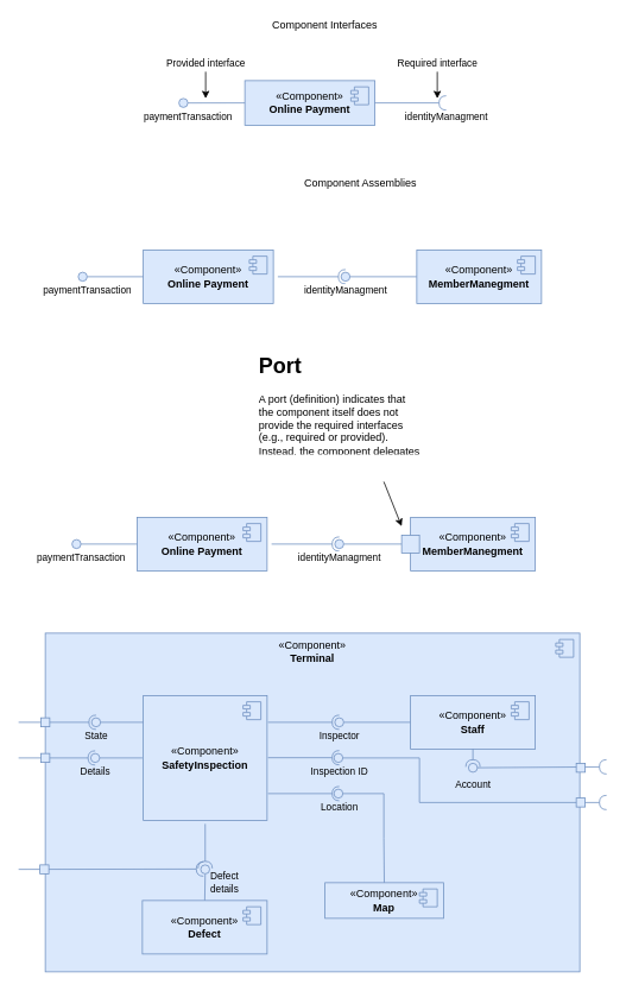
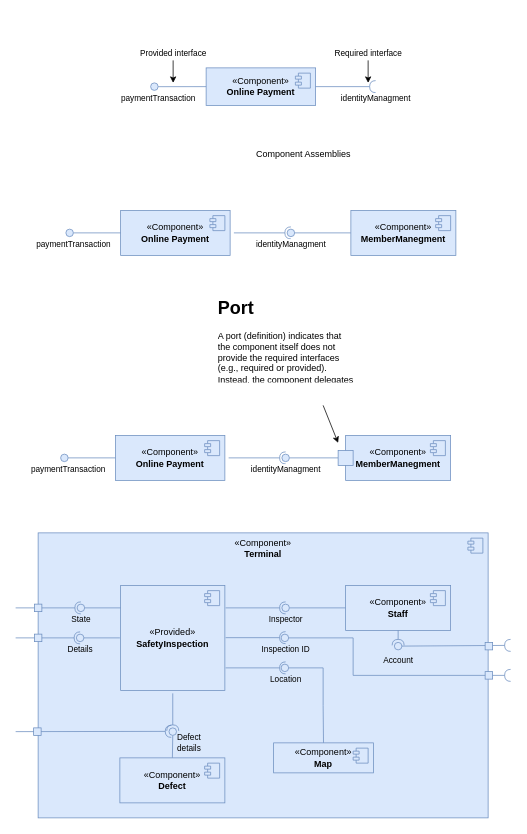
  <mxCell id="0" />
  <mxCell id="1" parent="0" />
  <mxCell id="2" value="«Component»&lt;br&gt;&lt;b&gt;Terminal&lt;/b&gt;" style="html=1;dropTarget=0;whiteSpace=wrap;fillColor=#dae8fc;strokeColor=#6c8ebf;verticalAlign=top;" vertex="1" parent="1"><mxGeometry x="50" y="710" width="600" height="380" as="geometry" /></mxCell>
  <mxCell id="3" value="" style="shape=module;jettyWidth=8;jettyHeight=4;fillColor=#dae8fc;strokeColor=#6c8ebf;" vertex="1" parent="2"><mxGeometry x="1" width="20" height="20" relative="1" as="geometry"><mxPoint x="-27" y="7" as="offset" /></mxGeometry></mxCell>
- <mxCell id="4" value="&lt;div&gt;Component Interfaces&lt;/div&gt;&lt;div&gt;&lt;br&gt;&lt;/div&gt;" style="text;html=1;align=center;verticalAlign=middle;whiteSpace=wrap;rounded=0;" vertex="1" parent="1"><mxGeometry x="289" y="20" width="150" height="30" as="geometry" /></mxCell>
  <mxCell id="5" value="«Component»&lt;br&gt;&lt;b&gt;Online Payment&lt;/b&gt;" style="html=1;dropTarget=0;whiteSpace=wrap;fillColor=#dae8fc;strokeColor=#6c8ebf;" vertex="1" parent="1"><mxGeometry x="274" y="90" width="146" height="50" as="geometry" /></mxCell>
  <mxCell id="6" value="" style="shape=module;jettyWidth=8;jettyHeight=4;fillColor=#dae8fc;strokeColor=#6c8ebf;" vertex="1" parent="5"><mxGeometry x="1" width="20" height="20" relative="1" as="geometry"><mxPoint x="-27" y="7" as="offset" /></mxGeometry></mxCell>
  <mxCell id="7" value="paymentTransaction" style="rounded=0;orthogonalLoop=1;jettySize=auto;html=1;endArrow=none;endFill=0;sketch=0;sourcePerimeterSpacing=0;targetPerimeterSpacing=0;entryX=0;entryY=0.5;entryDx=0;entryDy=0;fillColor=#dae8fc;strokeColor=#6c8ebf;" edge="1" parent="1" source="8" target="5"><mxGeometry x="-1" y="-15" relative="1" as="geometry"><mxPoint x="210" y="135" as="sourcePoint" /><mxPoint x="264" y="122.5" as="targetPoint" /><mxPoint as="offset" /></mxGeometry></mxCell>
  <mxCell id="8" value="" style="ellipse;whiteSpace=wrap;html=1;align=center;aspect=fixed;resizable=0;points=[];outlineConnect=0;sketch=0;fillColor=#dae8fc;strokeColor=#6c8ebf;" vertex="1" parent="1"><mxGeometry x="200" y="110" width="10" height="10" as="geometry" /></mxCell>
  <mxCell id="9" value="identityManagment" style="rounded=0;orthogonalLoop=1;jettySize=auto;html=1;endArrow=halfCircle;endFill=0;endSize=6;strokeWidth=1;sketch=0;exitX=1;exitY=0.5;exitDx=0;exitDy=0;fillColor=#dae8fc;strokeColor=#6c8ebf;" edge="1" parent="1" source="5"><mxGeometry x="1" y="-15" relative="1" as="geometry"><mxPoint x="470" y="134.83" as="sourcePoint" /><mxPoint x="500" y="115" as="targetPoint" /><mxPoint as="offset" /></mxGeometry></mxCell>
  <mxCell id="10" value="Provided interface" style="endArrow=classic;html=1;rounded=0;" edge="1" parent="1"><mxGeometry x="-1" y="-10" width="50" height="50" relative="1" as="geometry"><mxPoint x="230" y="80" as="sourcePoint" /><mxPoint x="230" y="110" as="targetPoint" /><mxPoint x="10" y="-10" as="offset" /></mxGeometry></mxCell>
  <mxCell id="11" value="Required interface" style="endArrow=classic;html=1;rounded=0;" edge="1" parent="1"><mxGeometry x="-1" y="-10" width="50" height="50" relative="1" as="geometry"><mxPoint x="490" y="80" as="sourcePoint" /><mxPoint x="490" y="110" as="targetPoint" /><mxPoint x="10" y="-10" as="offset" /></mxGeometry></mxCell>
  <mxCell id="12" value="«Component»&lt;br&gt;&lt;b&gt;Online Payment&lt;/b&gt;" style="html=1;dropTarget=0;whiteSpace=wrap;fillColor=#dae8fc;strokeColor=#6c8ebf;" vertex="1" parent="1"><mxGeometry x="160" y="280" width="146" height="60" as="geometry" /></mxCell>
  <mxCell id="13" value="" style="shape=module;jettyWidth=8;jettyHeight=4;fillColor=#dae8fc;strokeColor=#6c8ebf;" vertex="1" parent="12"><mxGeometry x="1" width="20" height="20" relative="1" as="geometry"><mxPoint x="-27" y="7" as="offset" /></mxGeometry></mxCell>
  <mxCell id="14" value="paymentTransaction" style="rounded=0;orthogonalLoop=1;jettySize=auto;html=1;endArrow=none;endFill=0;sketch=0;sourcePerimeterSpacing=0;targetPerimeterSpacing=0;entryX=0;entryY=0.5;entryDx=0;entryDy=0;fillColor=#dae8fc;strokeColor=#6c8ebf;" edge="1" parent="1" source="15" target="12"><mxGeometry x="-1" y="-15" relative="1" as="geometry"><mxPoint x="96" y="325" as="sourcePoint" /><mxPoint x="150" y="312.5" as="targetPoint" /><mxPoint as="offset" /></mxGeometry></mxCell>
  <mxCell id="15" value="" style="ellipse;whiteSpace=wrap;html=1;align=center;aspect=fixed;resizable=0;points=[];outlineConnect=0;sketch=0;fillColor=#dae8fc;strokeColor=#6c8ebf;" vertex="1" parent="1"><mxGeometry x="87" y="305" width="10" height="10" as="geometry" /></mxCell>
  <mxCell id="16" value="identityManagment" style="rounded=0;orthogonalLoop=1;jettySize=auto;html=1;endArrow=halfCircle;endFill=0;endSize=6;strokeWidth=1;sketch=0;exitX=1;exitY=0.5;exitDx=0;exitDy=0;fillColor=#dae8fc;strokeColor=#6c8ebf;" edge="1" parent="1"><mxGeometry x="1" y="-15" relative="1" as="geometry"><mxPoint x="311" y="310" as="sourcePoint" /><mxPoint x="387" y="310" as="targetPoint" /><mxPoint as="offset" /></mxGeometry></mxCell>
  <mxCell id="17" value="" style="rounded=0;orthogonalLoop=1;jettySize=auto;html=1;endArrow=none;endFill=0;sketch=0;sourcePerimeterSpacing=0;targetPerimeterSpacing=0;fillColor=#dae8fc;strokeColor=#6c8ebf;entryX=0;entryY=0.5;entryDx=0;entryDy=0;" edge="1" parent="1" source="18" target="19"><mxGeometry x="-1" y="-35" relative="1" as="geometry"><mxPoint x="397" y="304.66" as="sourcePoint" /><mxPoint x="467" y="305" as="targetPoint" /><mxPoint x="-5" as="offset" /></mxGeometry></mxCell>
  <mxCell id="18" value="" style="ellipse;whiteSpace=wrap;html=1;align=center;aspect=fixed;resizable=0;points=[];outlineConnect=0;sketch=0;fillColor=#dae8fc;strokeColor=#6c8ebf;" vertex="1" parent="1"><mxGeometry x="382" y="305" width="10" height="10" as="geometry" /></mxCell>
  <mxCell id="19" value="«Component»&lt;br&gt;&lt;b&gt;MemberManegment&lt;/b&gt;" style="html=1;dropTarget=0;whiteSpace=wrap;fillColor=#dae8fc;strokeColor=#6c8ebf;" vertex="1" parent="1"><mxGeometry x="467" y="280" width="140" height="60" as="geometry" /></mxCell>
  <mxCell id="20" value="" style="shape=module;jettyWidth=8;jettyHeight=4;fillColor=#dae8fc;strokeColor=#6c8ebf;" vertex="1" parent="19"><mxGeometry x="1" width="20" height="20" relative="1" as="geometry"><mxPoint x="-27" y="7" as="offset" /></mxGeometry></mxCell>
  <mxCell id="21" value="&lt;div&gt;&lt;div&gt;Component Assemblies&lt;/div&gt;&lt;/div&gt;" style="text;html=1;align=center;verticalAlign=middle;whiteSpace=wrap;rounded=0;" vertex="1" parent="1"><mxGeometry x="329" y="190" width="150" height="30" as="geometry" /></mxCell>
  <mxCell id="22" value="«Component»&lt;br&gt;&lt;b&gt;Online Payment&lt;/b&gt;" style="html=1;dropTarget=0;whiteSpace=wrap;fillColor=#dae8fc;strokeColor=#6c8ebf;" vertex="1" parent="1"><mxGeometry x="153" y="580" width="146" height="60" as="geometry" /></mxCell>
  <mxCell id="23" value="" style="shape=module;jettyWidth=8;jettyHeight=4;fillColor=#dae8fc;strokeColor=#6c8ebf;" vertex="1" parent="22"><mxGeometry x="1" width="20" height="20" relative="1" as="geometry"><mxPoint x="-27" y="7" as="offset" /></mxGeometry></mxCell>
  <mxCell id="24" value="paymentTransaction" style="rounded=0;orthogonalLoop=1;jettySize=auto;html=1;endArrow=none;endFill=0;sketch=0;sourcePerimeterSpacing=0;targetPerimeterSpacing=0;entryX=0;entryY=0.5;entryDx=0;entryDy=0;fillColor=#dae8fc;strokeColor=#6c8ebf;" edge="1" parent="1" source="25" target="22"><mxGeometry x="-1" y="-15" relative="1" as="geometry"><mxPoint x="89" y="625" as="sourcePoint" /><mxPoint x="143" y="612.5" as="targetPoint" /><mxPoint as="offset" /></mxGeometry></mxCell>
  <mxCell id="25" value="" style="ellipse;whiteSpace=wrap;html=1;align=center;aspect=fixed;resizable=0;points=[];outlineConnect=0;sketch=0;fillColor=#dae8fc;strokeColor=#6c8ebf;" vertex="1" parent="1"><mxGeometry x="80" y="605" width="10" height="10" as="geometry" /></mxCell>
  <mxCell id="26" value="identityManagment" style="rounded=0;orthogonalLoop=1;jettySize=auto;html=1;endArrow=halfCircle;endFill=0;endSize=6;strokeWidth=1;sketch=0;exitX=1;exitY=0.5;exitDx=0;exitDy=0;fillColor=#dae8fc;strokeColor=#6c8ebf;" edge="1" parent="1"><mxGeometry x="1" y="-15" relative="1" as="geometry"><mxPoint x="304" y="610" as="sourcePoint" /><mxPoint x="380" y="610" as="targetPoint" /><mxPoint as="offset" /></mxGeometry></mxCell>
  <mxCell id="27" value="" style="rounded=0;orthogonalLoop=1;jettySize=auto;html=1;endArrow=none;endFill=0;sketch=0;sourcePerimeterSpacing=0;targetPerimeterSpacing=0;fillColor=#dae8fc;strokeColor=#6c8ebf;entryX=0;entryY=0.5;entryDx=0;entryDy=0;" edge="1" parent="1" source="28" target="31"><mxGeometry x="-1" y="-35" relative="1" as="geometry"><mxPoint x="390" y="604.66" as="sourcePoint" /><mxPoint x="440" y="610" as="targetPoint" /><mxPoint x="-5" as="offset" /></mxGeometry></mxCell>
  <mxCell id="28" value="" style="ellipse;whiteSpace=wrap;html=1;align=center;aspect=fixed;resizable=0;points=[];outlineConnect=0;sketch=0;fillColor=#dae8fc;strokeColor=#6c8ebf;" vertex="1" parent="1"><mxGeometry x="375" y="605" width="10" height="10" as="geometry" /></mxCell>
  <mxCell id="29" value="«Component»&lt;br&gt;&lt;b&gt;MemberManegment&lt;/b&gt;" style="html=1;dropTarget=0;whiteSpace=wrap;fillColor=#dae8fc;strokeColor=#6c8ebf;" vertex="1" parent="1"><mxGeometry x="460" y="580" width="140" height="60" as="geometry" /></mxCell>
  <mxCell id="30" value="" style="shape=module;jettyWidth=8;jettyHeight=4;fillColor=#dae8fc;strokeColor=#6c8ebf;" vertex="1" parent="29"><mxGeometry x="1" width="20" height="20" relative="1" as="geometry"><mxPoint x="-27" y="7" as="offset" /></mxGeometry></mxCell>
  <mxCell id="31" value="" style="fontStyle=0;labelPosition=right;verticalLabelPosition=middle;align=left;verticalAlign=middle;spacingLeft=2;fillColor=#dae8fc;strokeColor=#6c8ebf;" vertex="1" parent="1"><mxGeometry x="450" y="600" width="20" height="20" as="geometry" /></mxCell>
  <mxCell id="32" value="" style="endArrow=classic;html=1;rounded=0;" edge="1" parent="1"><mxGeometry width="50" height="50" relative="1" as="geometry"><mxPoint x="430" y="540" as="sourcePoint" /><mxPoint x="450" y="590" as="targetPoint" /></mxGeometry></mxCell>
  <mxCell id="33" value="&lt;h1&gt;Port&lt;/h1&gt;&lt;p&gt;A port (definition) indicates that the component itself does not provide the required interfaces (e.g., required or provided). Instead, the component delegates the interface(s) to an internal class.&lt;/p&gt;" style="text;html=1;strokeColor=none;fillColor=none;spacing=5;spacingTop=-20;whiteSpace=wrap;overflow=hidden;rounded=0;" vertex="1" parent="1"><mxGeometry x="285" y="390" width="190" height="120" as="geometry" /></mxCell>
- <mxCell id="34" value="«Component»&lt;br&gt;&lt;b&gt;SafetyInspection&lt;/b&gt;" style="html=1;dropTarget=0;whiteSpace=wrap;fillColor=#dae8fc;strokeColor=#6c8ebf;" vertex="1" parent="1"><mxGeometry x="160" y="780" width="139" height="140" as="geometry" /></mxCell>
+ <mxCell id="34" value="«Provided»&lt;br&gt;&lt;b&gt;SafetyInspection&lt;/b&gt;" style="html=1;dropTarget=0;whiteSpace=wrap;fillColor=#dae8fc;strokeColor=#6c8ebf;" vertex="1" parent="1"><mxGeometry x="160" y="780" width="139" height="140" as="geometry" /></mxCell>
  <mxCell id="35" value="" style="shape=module;jettyWidth=8;jettyHeight=4;fillColor=#dae8fc;strokeColor=#6c8ebf;" vertex="1" parent="34"><mxGeometry x="1" width="20" height="20" relative="1" as="geometry"><mxPoint x="-27" y="7" as="offset" /></mxGeometry></mxCell>
  <mxCell id="36" value="Inspector" style="rounded=0;orthogonalLoop=1;jettySize=auto;html=1;endArrow=halfCircle;endFill=0;endSize=6;strokeWidth=1;sketch=0;fillColor=#dae8fc;strokeColor=#6c8ebf;labelBackgroundColor=none;" edge="1" parent="1"><mxGeometry x="1" y="-15" relative="1" as="geometry"><mxPoint x="300" y="810" as="sourcePoint" /><mxPoint x="380" y="810" as="targetPoint" /><mxPoint as="offset" /></mxGeometry></mxCell>
  <mxCell id="37" value="" style="rounded=0;orthogonalLoop=1;jettySize=auto;html=1;endArrow=none;endFill=0;sketch=0;sourcePerimeterSpacing=0;targetPerimeterSpacing=0;fillColor=#dae8fc;strokeColor=#6c8ebf;entryX=0;entryY=0.5;entryDx=0;entryDy=0;" edge="1" parent="1" source="38" target="39"><mxGeometry x="-1" y="-35" relative="1" as="geometry"><mxPoint x="390" y="804.66" as="sourcePoint" /><mxPoint x="450" y="810" as="targetPoint" /><mxPoint x="-5" as="offset" /></mxGeometry></mxCell>
  <mxCell id="38" value="" style="ellipse;whiteSpace=wrap;html=1;align=center;aspect=fixed;resizable=0;points=[];outlineConnect=0;sketch=0;fillColor=#dae8fc;strokeColor=#6c8ebf;" vertex="1" parent="1"><mxGeometry x="375" y="805" width="10" height="10" as="geometry" /></mxCell>
  <mxCell id="39" value="«Component»&lt;br&gt;&lt;b&gt;Staff&lt;/b&gt;" style="html=1;dropTarget=0;whiteSpace=wrap;fillColor=#dae8fc;strokeColor=#6c8ebf;" vertex="1" parent="1"><mxGeometry x="460" y="780" width="140" height="60" as="geometry" /></mxCell>
  <mxCell id="40" value="" style="shape=module;jettyWidth=8;jettyHeight=4;fillColor=#dae8fc;strokeColor=#6c8ebf;" vertex="1" parent="39"><mxGeometry x="1" width="20" height="20" relative="1" as="geometry"><mxPoint x="-27" y="7" as="offset" /></mxGeometry></mxCell>
  <mxCell id="41" value="" style="rounded=0;orthogonalLoop=1;jettySize=auto;html=1;endArrow=none;endFill=0;sketch=0;sourcePerimeterSpacing=0;targetPerimeterSpacing=0;fillColor=#dae8fc;strokeColor=#6c8ebf;entryX=0.5;entryY=0;entryDx=0;entryDy=0;" edge="1" parent="1" source="42" target="43"><mxGeometry x="-1" y="-35" relative="1" as="geometry"><mxPoint x="397" y="994.66" as="sourcePoint" /><mxPoint x="470" y="940" as="targetPoint" /><mxPoint x="-5" as="offset" /><Array as="points"><mxPoint x="430" y="890" /><mxPoint x="430" y="940" /></Array></mxGeometry></mxCell>
  <mxCell id="42" value="" style="ellipse;whiteSpace=wrap;html=1;align=center;aspect=fixed;resizable=0;points=[];outlineConnect=0;sketch=0;fillColor=#dae8fc;strokeColor=#6c8ebf;" vertex="1" parent="1"><mxGeometry x="374" y="885" width="10" height="10" as="geometry" /></mxCell>
  <mxCell id="43" value="«Component»&lt;br&gt;&lt;b&gt;Map&lt;/b&gt;" style="html=1;dropTarget=0;whiteSpace=wrap;fillColor=#dae8fc;strokeColor=#6c8ebf;" vertex="1" parent="1"><mxGeometry x="364" y="990" width="133" height="40" as="geometry" /></mxCell>
  <mxCell id="44" value="" style="shape=module;jettyWidth=8;jettyHeight=4;fillColor=#dae8fc;strokeColor=#6c8ebf;" vertex="1" parent="43"><mxGeometry x="1" width="20" height="20" relative="1" as="geometry"><mxPoint x="-27" y="7" as="offset" /></mxGeometry></mxCell>
  <mxCell id="45" value="Defect &lt;br&gt;details" style="rounded=0;orthogonalLoop=1;jettySize=auto;html=1;endArrow=halfCircle;endFill=0;endSize=6;strokeWidth=1;sketch=0;exitX=0.5;exitY=1;exitDx=0;exitDy=0;fillColor=#dae8fc;strokeColor=#6c8ebf;labelBackgroundColor=none;" edge="1" parent="1"><mxGeometry x="1" y="26" relative="1" as="geometry"><mxPoint x="229.5" y="924" as="sourcePoint" /><mxPoint x="229.5" y="974" as="targetPoint" /><mxPoint x="-5" y="16" as="offset" /></mxGeometry></mxCell>
  <mxCell id="46" value="" style="rounded=0;orthogonalLoop=1;jettySize=auto;html=1;endArrow=none;endFill=0;sketch=0;sourcePerimeterSpacing=0;targetPerimeterSpacing=0;fillColor=#dae8fc;strokeColor=#6c8ebf;entryX=0.5;entryY=0;entryDx=0;entryDy=0;" edge="1" parent="1" source="47" target="48"><mxGeometry x="-1" y="-35" relative="1" as="geometry"><mxPoint x="89" y="1034.66" as="sourcePoint" /><mxPoint x="149" y="1040" as="targetPoint" /><mxPoint x="-5" as="offset" /></mxGeometry></mxCell>
  <mxCell id="47" value="" style="ellipse;whiteSpace=wrap;html=1;align=center;aspect=fixed;resizable=0;points=[];outlineConnect=0;sketch=0;fillColor=#dae8fc;strokeColor=#6c8ebf;" vertex="1" parent="1"><mxGeometry x="224.5" y="970" width="10" height="10" as="geometry" /></mxCell>
  <mxCell id="48" value="«Component»&lt;br&gt;&lt;b&gt;Defect&lt;/b&gt;" style="html=1;dropTarget=0;whiteSpace=wrap;fillColor=#dae8fc;strokeColor=#6c8ebf;" vertex="1" parent="1"><mxGeometry x="159" y="1010" width="140" height="60" as="geometry" /></mxCell>
  <mxCell id="49" value="" style="shape=module;jettyWidth=8;jettyHeight=4;fillColor=#dae8fc;strokeColor=#6c8ebf;" vertex="1" parent="48"><mxGeometry x="1" width="20" height="20" relative="1" as="geometry"><mxPoint x="-27" y="7" as="offset" /></mxGeometry></mxCell>
  <mxCell id="50" value="Account" style="rounded=0;orthogonalLoop=1;jettySize=auto;html=1;endArrow=halfCircle;endFill=0;endSize=6;strokeWidth=1;sketch=0;fillColor=#dae8fc;strokeColor=#6c8ebf;exitX=0.5;exitY=1;exitDx=0;exitDy=0;labelBackgroundColor=none;" edge="1" parent="1" source="39"><mxGeometry x="1" y="-20" relative="1" as="geometry"><mxPoint x="514" y="870" as="sourcePoint" /><mxPoint x="530" y="860" as="targetPoint" /><mxPoint x="20" y="20" as="offset" /></mxGeometry></mxCell>
  <mxCell id="51" value="" style="rounded=0;orthogonalLoop=1;jettySize=auto;html=1;endArrow=none;endFill=0;sketch=0;sourcePerimeterSpacing=0;targetPerimeterSpacing=0;fillColor=#dae8fc;strokeColor=#6c8ebf;startArrow=halfCircle;startFill=0;" edge="1" parent="1" target="52"><mxGeometry relative="1" as="geometry"><mxPoint x="680" y="860" as="sourcePoint" /></mxGeometry></mxCell>
  <mxCell id="52" value="" style="ellipse;whiteSpace=wrap;html=1;align=center;aspect=fixed;resizable=0;points=[];outlineConnect=0;sketch=0;fillColor=#dae8fc;strokeColor=#6c8ebf;" vertex="1" parent="1"><mxGeometry x="525" y="856" width="10" height="10" as="geometry" /></mxCell>
  <mxCell id="53" value="Inspection ID" style="rounded=0;orthogonalLoop=1;jettySize=auto;html=1;endArrow=halfCircle;endFill=0;endSize=6;strokeWidth=1;sketch=0;fillColor=#dae8fc;strokeColor=#6c8ebf;labelBackgroundColor=none;" edge="1" parent="1"><mxGeometry x="1" y="-15" relative="1" as="geometry"><mxPoint x="300" y="849.71" as="sourcePoint" /><mxPoint x="380" y="849.71" as="targetPoint" /><mxPoint as="offset" /></mxGeometry></mxCell>
  <mxCell id="54" value="Location" style="rounded=0;orthogonalLoop=1;jettySize=auto;html=1;endArrow=halfCircle;endFill=0;endSize=6;strokeWidth=1;sketch=0;fillColor=#dae8fc;strokeColor=#6c8ebf;labelBackgroundColor=none;" edge="1" parent="1"><mxGeometry x="1" y="-15" relative="1" as="geometry"><mxPoint x="300" y="890" as="sourcePoint" /><mxPoint x="380" y="890" as="targetPoint" /><mxPoint as="offset" /></mxGeometry></mxCell>
  <mxCell id="55" value="" style="rounded=0;orthogonalLoop=1;jettySize=auto;html=1;endArrow=halfCircle;endFill=0;sketch=0;sourcePerimeterSpacing=0;targetPerimeterSpacing=0;fillColor=#dae8fc;strokeColor=#6c8ebf;" edge="1" parent="1" source="56"><mxGeometry x="-1" y="-35" relative="1" as="geometry"><mxPoint x="389" y="844.66" as="sourcePoint" /><mxPoint x="680" y="900" as="targetPoint" /><mxPoint x="-5" as="offset" /><Array as="points"><mxPoint x="470" y="850" /><mxPoint x="470" y="900" /></Array></mxGeometry></mxCell>
  <mxCell id="56" value="" style="ellipse;whiteSpace=wrap;html=1;align=center;aspect=fixed;resizable=0;points=[];outlineConnect=0;sketch=0;fillColor=#dae8fc;strokeColor=#6c8ebf;" vertex="1" parent="1"><mxGeometry x="374" y="845" width="10" height="10" as="geometry" /></mxCell>
  <mxCell id="57" value="State" style="rounded=0;orthogonalLoop=1;jettySize=auto;html=1;endArrow=halfCircle;endFill=0;endSize=6;strokeWidth=1;sketch=0;fillColor=#dae8fc;strokeColor=#6c8ebf;labelBackgroundColor=none;" edge="1" parent="1"><mxGeometry x="1" y="-15" relative="1" as="geometry"><mxPoint x="20" y="810" as="sourcePoint" /><mxPoint x="107" y="810" as="targetPoint" /><mxPoint as="offset" /></mxGeometry></mxCell>
  <mxCell id="58" value="" style="rounded=0;orthogonalLoop=1;jettySize=auto;html=1;endArrow=none;endFill=0;sketch=0;sourcePerimeterSpacing=0;targetPerimeterSpacing=0;fillColor=#dae8fc;strokeColor=#6c8ebf;entryX=0;entryY=0.5;entryDx=0;entryDy=0;" edge="1" parent="1" source="59"><mxGeometry x="-1" y="-35" relative="1" as="geometry"><mxPoint x="120" y="810" as="sourcePoint" /><mxPoint x="160" y="810" as="targetPoint" /><mxPoint x="-5" as="offset" /></mxGeometry></mxCell>
  <mxCell id="59" value="" style="ellipse;whiteSpace=wrap;html=1;align=center;aspect=fixed;resizable=0;points=[];outlineConnect=0;sketch=0;fillColor=#dae8fc;strokeColor=#6c8ebf;" vertex="1" parent="1"><mxGeometry x="102" y="805" width="10" height="10" as="geometry" /></mxCell>
  <mxCell id="60" value="" style="rounded=0;orthogonalLoop=1;jettySize=auto;html=1;endArrow=halfCircle;endFill=0;endSize=6;strokeWidth=1;sketch=0;fillColor=#dae8fc;strokeColor=#6c8ebf;labelBackgroundColor=none;" edge="1" parent="1"><mxGeometry x="1" y="-15" relative="1" as="geometry"><mxPoint x="20" y="975" as="sourcePoint" /><mxPoint x="227.5" y="974.66" as="targetPoint" /><mxPoint as="offset" /></mxGeometry></mxCell>
  <mxCell id="61" value="Details" style="rounded=0;orthogonalLoop=1;jettySize=auto;html=1;endArrow=halfCircle;endFill=0;endSize=6;strokeWidth=1;sketch=0;fillColor=#dae8fc;strokeColor=#6c8ebf;labelBackgroundColor=none;" edge="1" parent="1"><mxGeometry x="1" y="-15" relative="1" as="geometry"><mxPoint x="20" y="850" as="sourcePoint" /><mxPoint x="106" y="850" as="targetPoint" /><mxPoint as="offset" /></mxGeometry></mxCell>
  <mxCell id="62" value="" style="rounded=0;orthogonalLoop=1;jettySize=auto;html=1;endArrow=none;endFill=0;sketch=0;sourcePerimeterSpacing=0;targetPerimeterSpacing=0;fillColor=#dae8fc;strokeColor=#6c8ebf;entryX=0;entryY=0.5;entryDx=0;entryDy=0;" edge="1" parent="1" source="63"><mxGeometry x="-1" y="-35" relative="1" as="geometry"><mxPoint x="119" y="850" as="sourcePoint" /><mxPoint x="159" y="850" as="targetPoint" /><mxPoint x="-5" as="offset" /></mxGeometry></mxCell>
  <mxCell id="63" value="" style="ellipse;whiteSpace=wrap;html=1;align=center;aspect=fixed;resizable=0;points=[];outlineConnect=0;sketch=0;fillColor=#dae8fc;strokeColor=#6c8ebf;" vertex="1" parent="1"><mxGeometry x="101" y="845" width="10" height="10" as="geometry" /></mxCell>
  <mxCell id="64" value="" style="whiteSpace=wrap;html=1;aspect=fixed;fillColor=#dae8fc;strokeColor=#6c8ebf;" vertex="1" parent="1"><mxGeometry x="45" y="805" width="10" height="10" as="geometry" /></mxCell>
  <mxCell id="65" value="" style="whiteSpace=wrap;html=1;aspect=fixed;fillColor=#dae8fc;strokeColor=#6c8ebf;" vertex="1" parent="1"><mxGeometry x="45" y="845" width="10" height="10" as="geometry" /></mxCell>
  <mxCell id="66" value="" style="whiteSpace=wrap;html=1;aspect=fixed;fillColor=#dae8fc;strokeColor=#6c8ebf;" vertex="1" parent="1"><mxGeometry x="44" y="970" width="10" height="10" as="geometry" /></mxCell>
  <mxCell id="67" value="" style="whiteSpace=wrap;html=1;aspect=fixed;fillColor=#dae8fc;strokeColor=#6c8ebf;" vertex="1" parent="1"><mxGeometry x="646" y="856" width="10" height="10" as="geometry" /></mxCell>
  <mxCell id="68" value="" style="whiteSpace=wrap;html=1;aspect=fixed;fillColor=#dae8fc;strokeColor=#6c8ebf;" vertex="1" parent="1"><mxGeometry x="646" y="895" width="10" height="10" as="geometry" /></mxCell>
